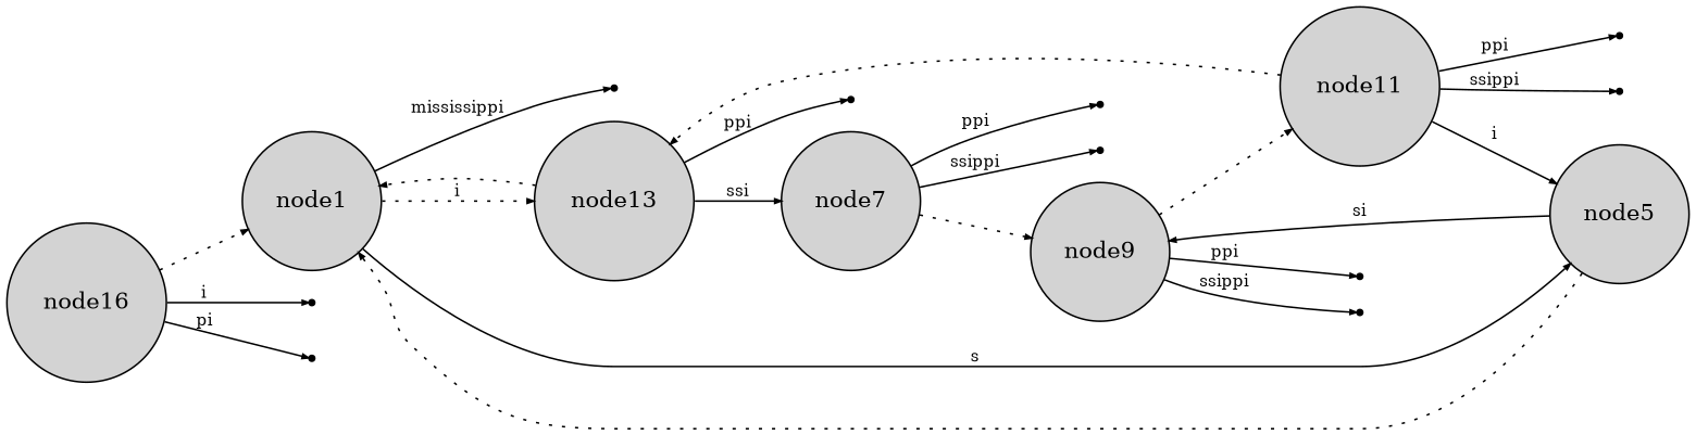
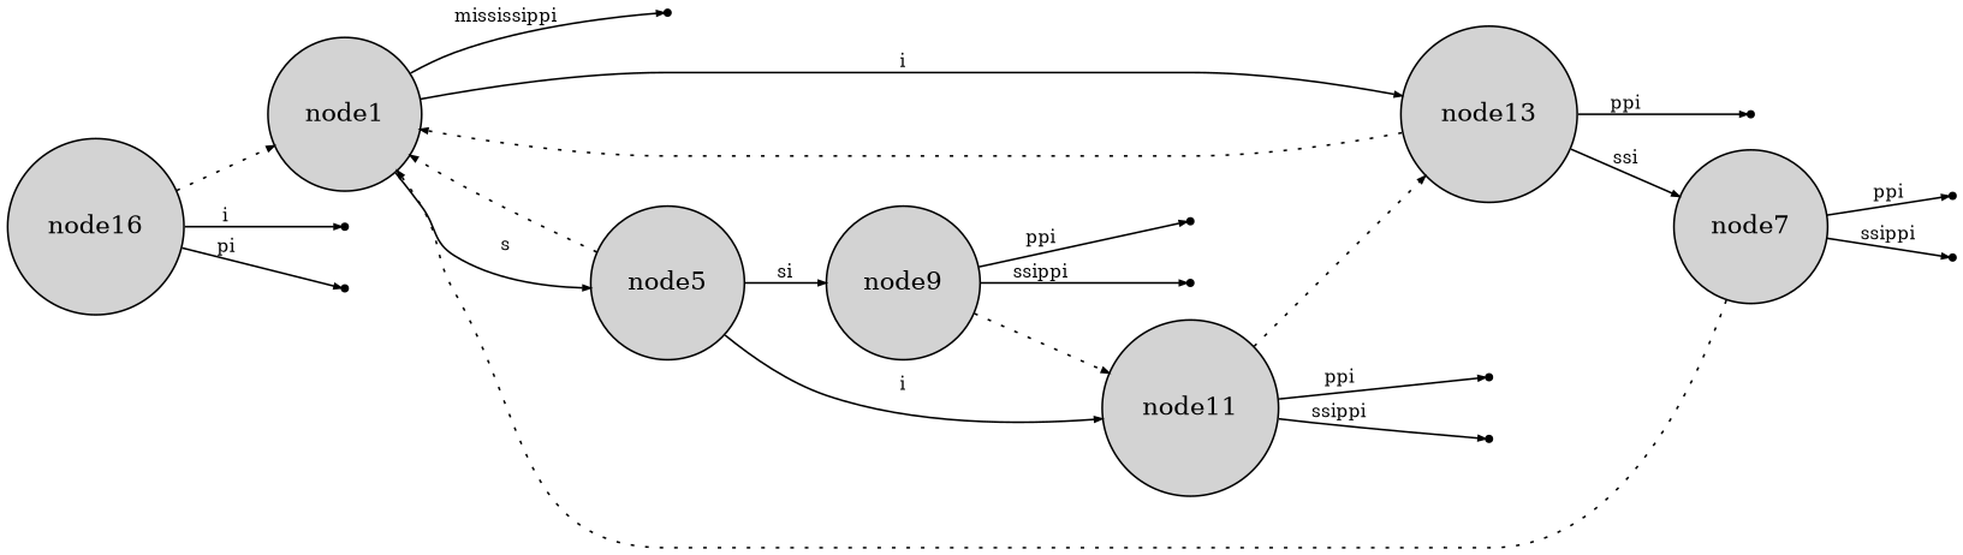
  digraph {
    rankdir=LR
    node [shape=point]
    edge [arrowsize=0.4 fontsize=10 weight=3]
    node1 [fillcolor=lightgrey height=.1 shape=circle style=filled width=.1]
    node2
    node13 [fillcolor=lightgrey height=.07 shape=circle style=filled width=.07]
    node5 [fillcolor=lightgrey height=.07 shape=circle style=filled width=.07]
    node14
    node7 [fillcolor=lightgrey height=.07 shape=circle style=filled width=.07]
    node16 [fillcolor=lightgrey height=.07 shape=circle style=filled width=.07]
    node17
    node15
    node9 [fillcolor=lightgrey height=.07 shape=circle style=filled width=.07]
    node11 [fillcolor=lightgrey height=.07 shape=circle style=filled width=.07]
    node8
    node3
    node10
    node4
    node12
    node6
    node1 -> node2 [label=mississippi]
-   node1 -> node13 [label=i style=dotted]
+   node1 -> node13 [label=i]
    node1 -> node5 [label=s]
    node13 -> node1 [style=dotted weight=1]
    node13 -> node14 [label=ppi]
    node13 -> node7 [label=ssi]
    node5 -> node1 [style=dotted weight=1]
    node5 -> node9 [label=si]
-   node11 -> node5 [label=i]
-   node7 -> node9 [style=dotted weight=1]
+   node5 -> node11 [label=i]
+   node7 -> node1 [style=dotted weight=1]
    node7 -> node8 [label=ppi]
    node7 -> node3 [label=ssippi]
    node16 -> node1 [style=dotted weight=1]
    node16 -> node17 [label=i]
    node16 -> node15 [label=pi]
    node9 -> node11 [style=dotted weight=1]
    node9 -> node10 [label=ppi]
    node9 -> node4 [label=ssippi]
    node11 -> node13 [style=dotted weight=1]
    node11 -> node12 [label=ppi]
    node11 -> node6 [label=ssippi]
  }
